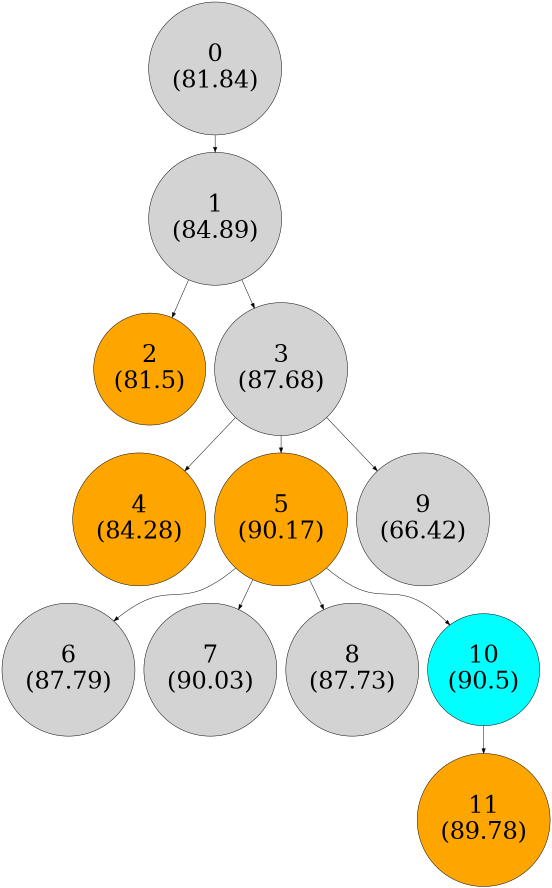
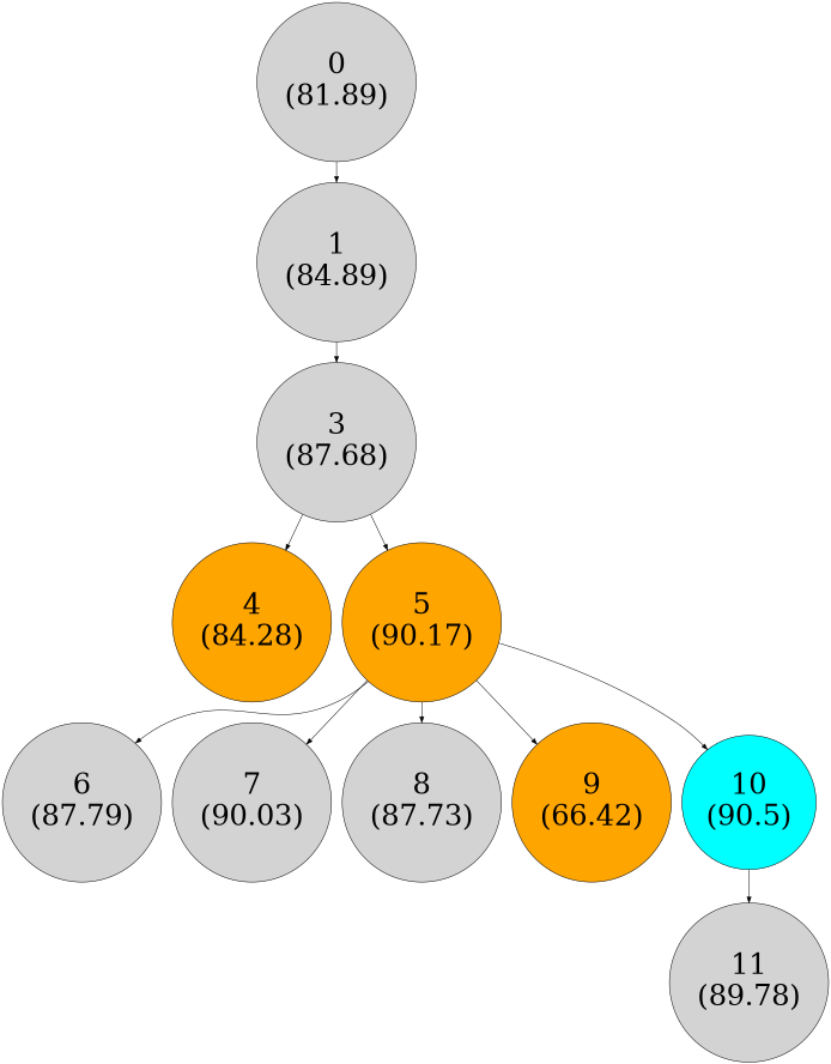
  digraph {
    node [fontsize=50 shape=circle style=filled]
-   n1 [label="0\n(81.84)"]
+   n1 [label="0\n(81.89)"]
    n2 [label="1\n(84.89)"]
-   n3 [fillcolor=orange fontcolor=black label="2\n(81.5)"]
    n4 [label="3\n(87.68)"]
    n5 [fillcolor=orange fontcolor=black label="4\n(84.28)"]
    n6 [fillcolor=orange fontcolor=black label="5\n(90.17)"]
    n7 [label="6\n(87.79)"]
    n8 [label="7\n(90.03)"]
    n9 [label="8\n(87.73)"]
-   n10 [label="9\n(66.42)"]
+   n10 [label="9\n(66.42)" fillcolor=orange]
    n11 [fillcolor=cyan fontcolor=black label="10\n(90.5)"]
-   n12 [fillcolor=orange fontcolor=black label="11\n(89.78)"]
+   n12 [fillcolor=lightgrey fontcolor=black label="11\n(89.78)"]
    n1 -> n2
-   n2 -> n3
    n2 -> n4
    n4 -> n5
    n4 -> n6
    n6 -> n7
    n6 -> n8
    n6 -> n9
-   n4 -> n10
+   n6 -> n10
    n6 -> n11
    n11 -> n12
  }
